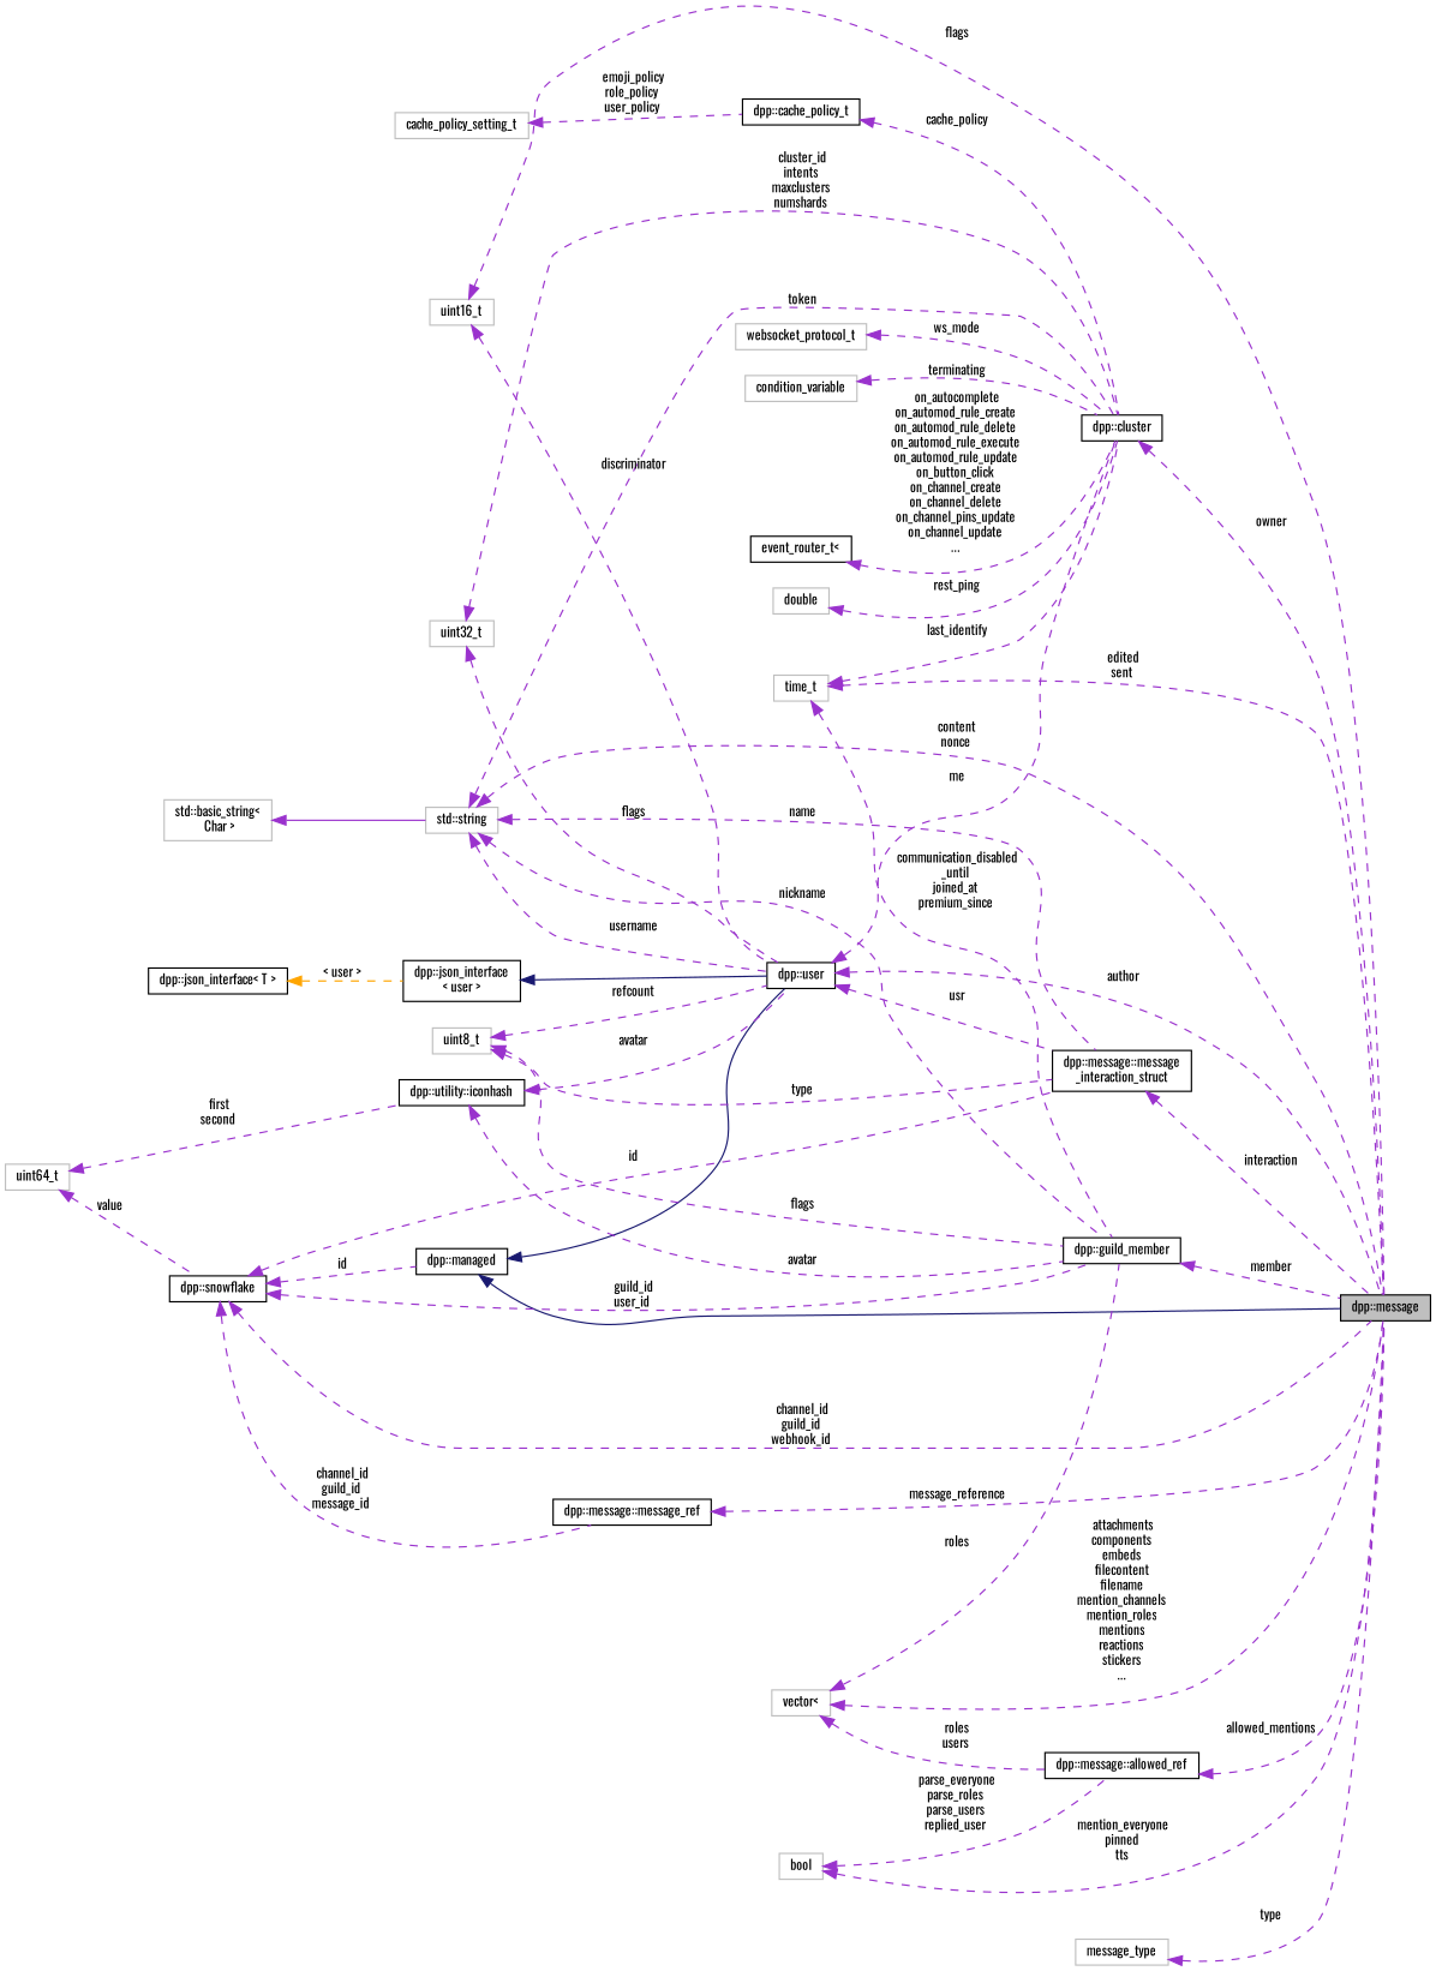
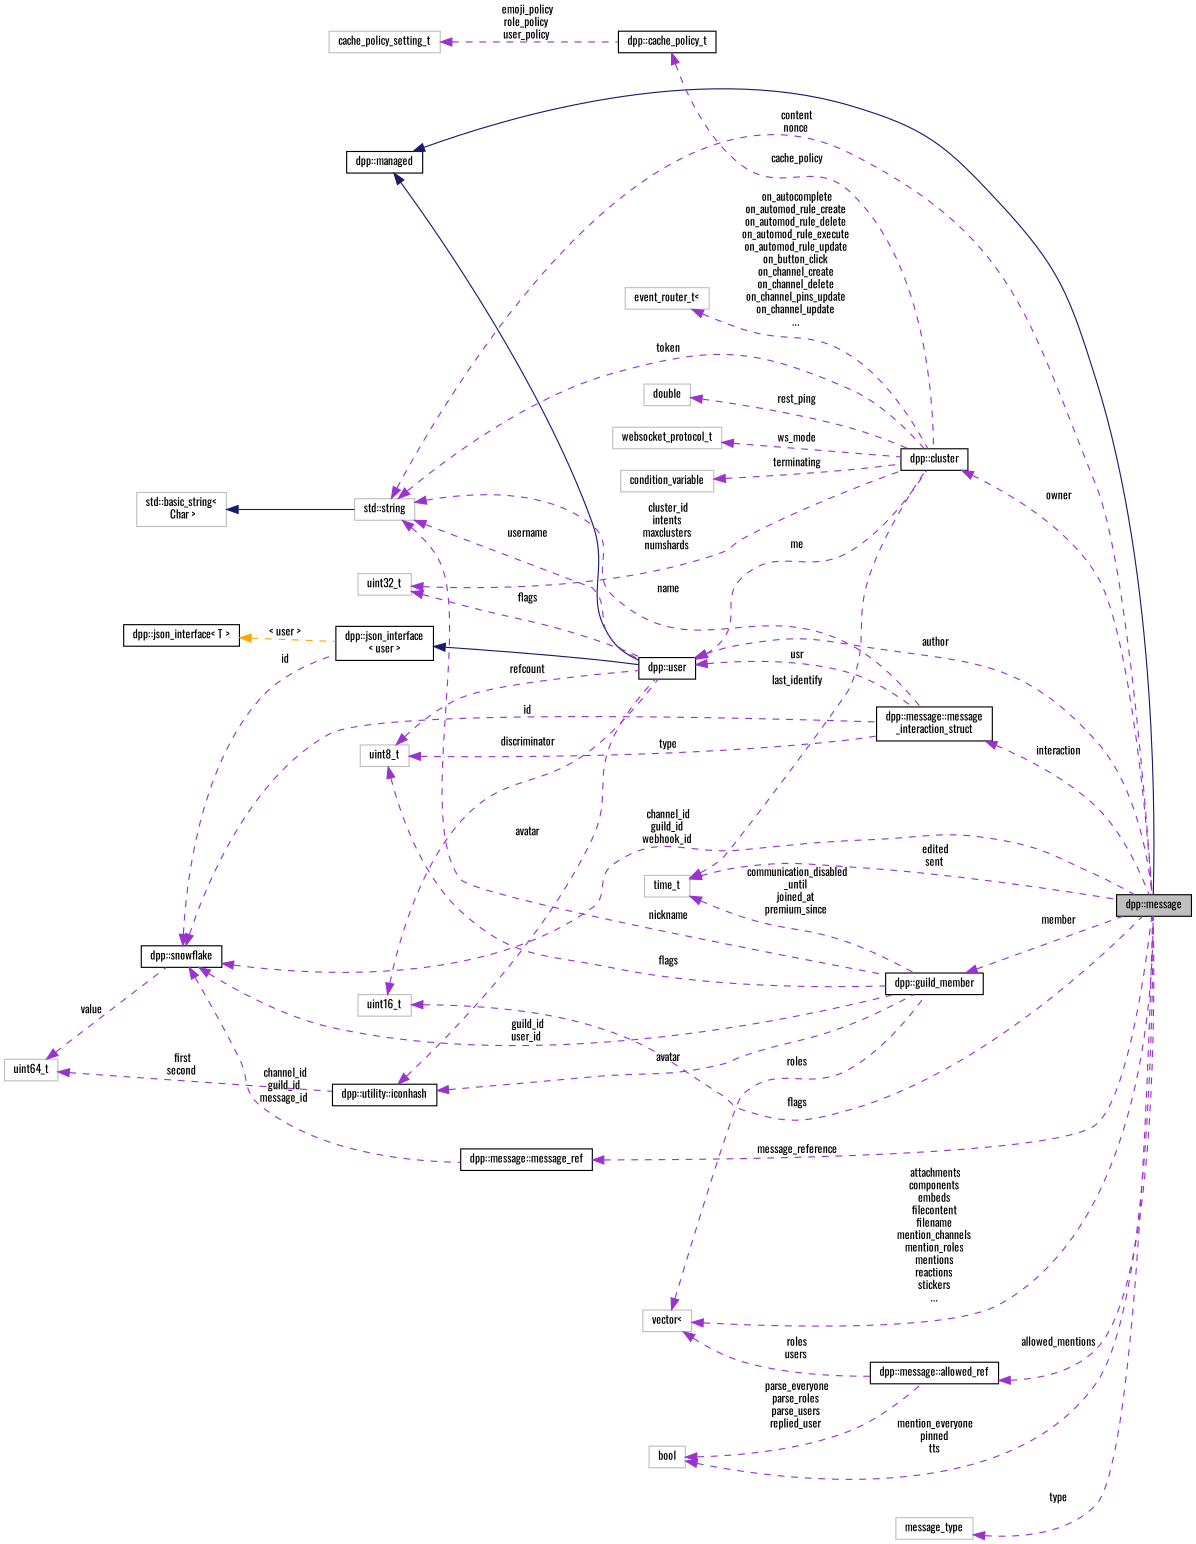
  digraph {
    fontname=Oswald
    rankdir=LR
    node [color=grey75 fontname=Oswald fontsize=10 shape=record]
    edge [color=darkorchid3 dir=back fontname=Oswald fontsize=10 labelfontname=Helvetica labelfontsize=10 style=dashed]
    n1 [color=black fillcolor=grey75 fontcolor=black height=0.2 label="dpp::message" style=filled width=0.4]
    n2 [color=black height=0.2 label="dpp::managed" width=0.4]
    n3 [color=black height=0.2 label="dpp::user" width=0.4]
    n4 [color=black height=0.2 label="dpp::message::message\l_interaction_struct" width=0.4]
    n5 [color=black height=0.2 label="dpp::cluster" width=0.4]
    n6 [color=black height=0.2 label="dpp::snowflake" width=0.4]
    n7 [color=black height=0.2 label="dpp::guild_member" width=0.4]
    n8 [color=black height=0.2 label="dpp::message::message_ref" width=0.4]
    n9 [height=0.2 label=uint64_t width=0.4]
    n10 [color=black height=0.2 label="dpp::utility::iconhash" width=0.4]
    n11 [color=black height=0.2 label="dpp::json_interface\l\< user \>" width=0.4]
    n12 [color=black height=0.2 label="dpp::json_interface\< T \>" width=0.4]
    n13 [height=0.2 label="std::string" width=0.4]
    n14 [height=0.2 label="std::basic_string\<\l Char \>" width=0.4]
    n15 [height=0.2 label=uint32_t width=0.4]
    n16 [height=0.2 label=uint16_t width=0.4]
    n17 [height=0.2 label=uint8_t width=0.4]
    n18 [height=0.2 label="vector\<" width=0.4]
    n19 [color=black height=0.2 label="dpp::message::allowed_ref" width=0.4]
    n20 [height=0.2 label=time_t width=0.4]
    n21 [height=0.2 label=bool width=0.4]
    n22 [height=0.2 label=double width=0.4]
    n23 [color=black height=0.2 label="dpp::cache_policy_t" width=0.4]
    n24 [height=0.2 label=cache_policy_setting_t width=0.4]
    n25 [height=0.2 label=websocket_protocol_t width=0.4]
    n26 [height=0.2 label=condition_variable width=0.4]
-   n27 [color=black height=0.2 label="event_router_t\<" width=0.4]
+   n27 [height=0.2 label="event_router_t\<" width=0.4]
    n28 [height=0.2 label=message_type width=0.4]
    n2 -> n1 [color=midnightblue style=solid]
    n2 -> n3 [color=midnightblue style=solid]
    n3 -> n1 [label=" author"]
    n3 -> n4 [label=" usr"]
    n3 -> n5 [label=" me"]
    n4 -> n1 [label=" interaction"]
    n5 -> n1 [label=" owner"]
    n6 -> n1 [label=" channel_id\nguild_id\nwebhook_id"]
-   n6 -> n2 [label=" id"]
+   n6 -> n11 [label=" id"]
    n6 -> n4 [label=" id"]
    n6 -> n7 [label=" guild_id\nuser_id"]
    n6 -> n8 [label=" channel_id\nguild_id\nmessage_id"]
    n7 -> n1 [label=" member"]
    n8 -> n1 [label=" message_reference"]
    n9 -> n6 [label=" value"]
    n9 -> n10 [label=" first\nsecond"]
    n10 -> n3 [label=" avatar"]
    n10 -> n7 [label=" avatar"]
    n11 -> n3 [color=midnightblue style=solid]
    n12 -> n11 [color=orange label=" \< user \>"]
    n13 -> n1 [label=" content\nnonce"]
    n13 -> n3 [label=" username"]
    n13 -> n4 [label=" name"]
    n13 -> n5 [label=" token"]
    n13 -> n7 [label=" nickname"]
-   n14 -> n13 [style=solid]
+   n14 -> n13 [color=midnightblue style=solid]
    n15 -> n3 [label=" flags"]
    n15 -> n5 [label=" cluster_id\nintents\nmaxclusters\nnumshards"]
    n16 -> n1 [label=" flags"]
    n16 -> n3 [label=" discriminator"]
    n17 -> n3 [label=" refcount"]
    n17 -> n4 [label=" type"]
    n17 -> n7 [label=" flags"]
    n18 -> n1 [label=" attachments\ncomponents\nembeds\nfilecontent\nfilename\nmention_channels\nmention_roles\nmentions\nreactions\nstickers\n..."]
    n18 -> n7 [label=" roles"]
    n18 -> n19 [label=" roles\nusers"]
    n19 -> n1 [label=" allowed_mentions"]
    n20 -> n1 [label=" edited\nsent"]
    n20 -> n5 [label=" last_identify"]
    n20 -> n7 [label=" communication_disabled\l_until\njoined_at\npremium_since"]
    n21 -> n1 [label=" mention_everyone\npinned\ntts"]
    n21 -> n19 [label=" parse_everyone\nparse_roles\nparse_users\nreplied_user"]
    n22 -> n5 [label=" rest_ping"]
    n23 -> n5 [label=" cache_policy"]
    n24 -> n23 [label=" emoji_policy\nrole_policy\nuser_policy"]
    n25 -> n5 [label=" ws_mode"]
    n26 -> n5 [label=" terminating"]
    n27 -> n5 [label=" on_autocomplete\non_automod_rule_create\non_automod_rule_delete\non_automod_rule_execute\non_automod_rule_update\non_button_click\non_channel_create\non_channel_delete\non_channel_pins_update\non_channel_update\n..."]
    n28 -> n1 [label=" type"]
  }
